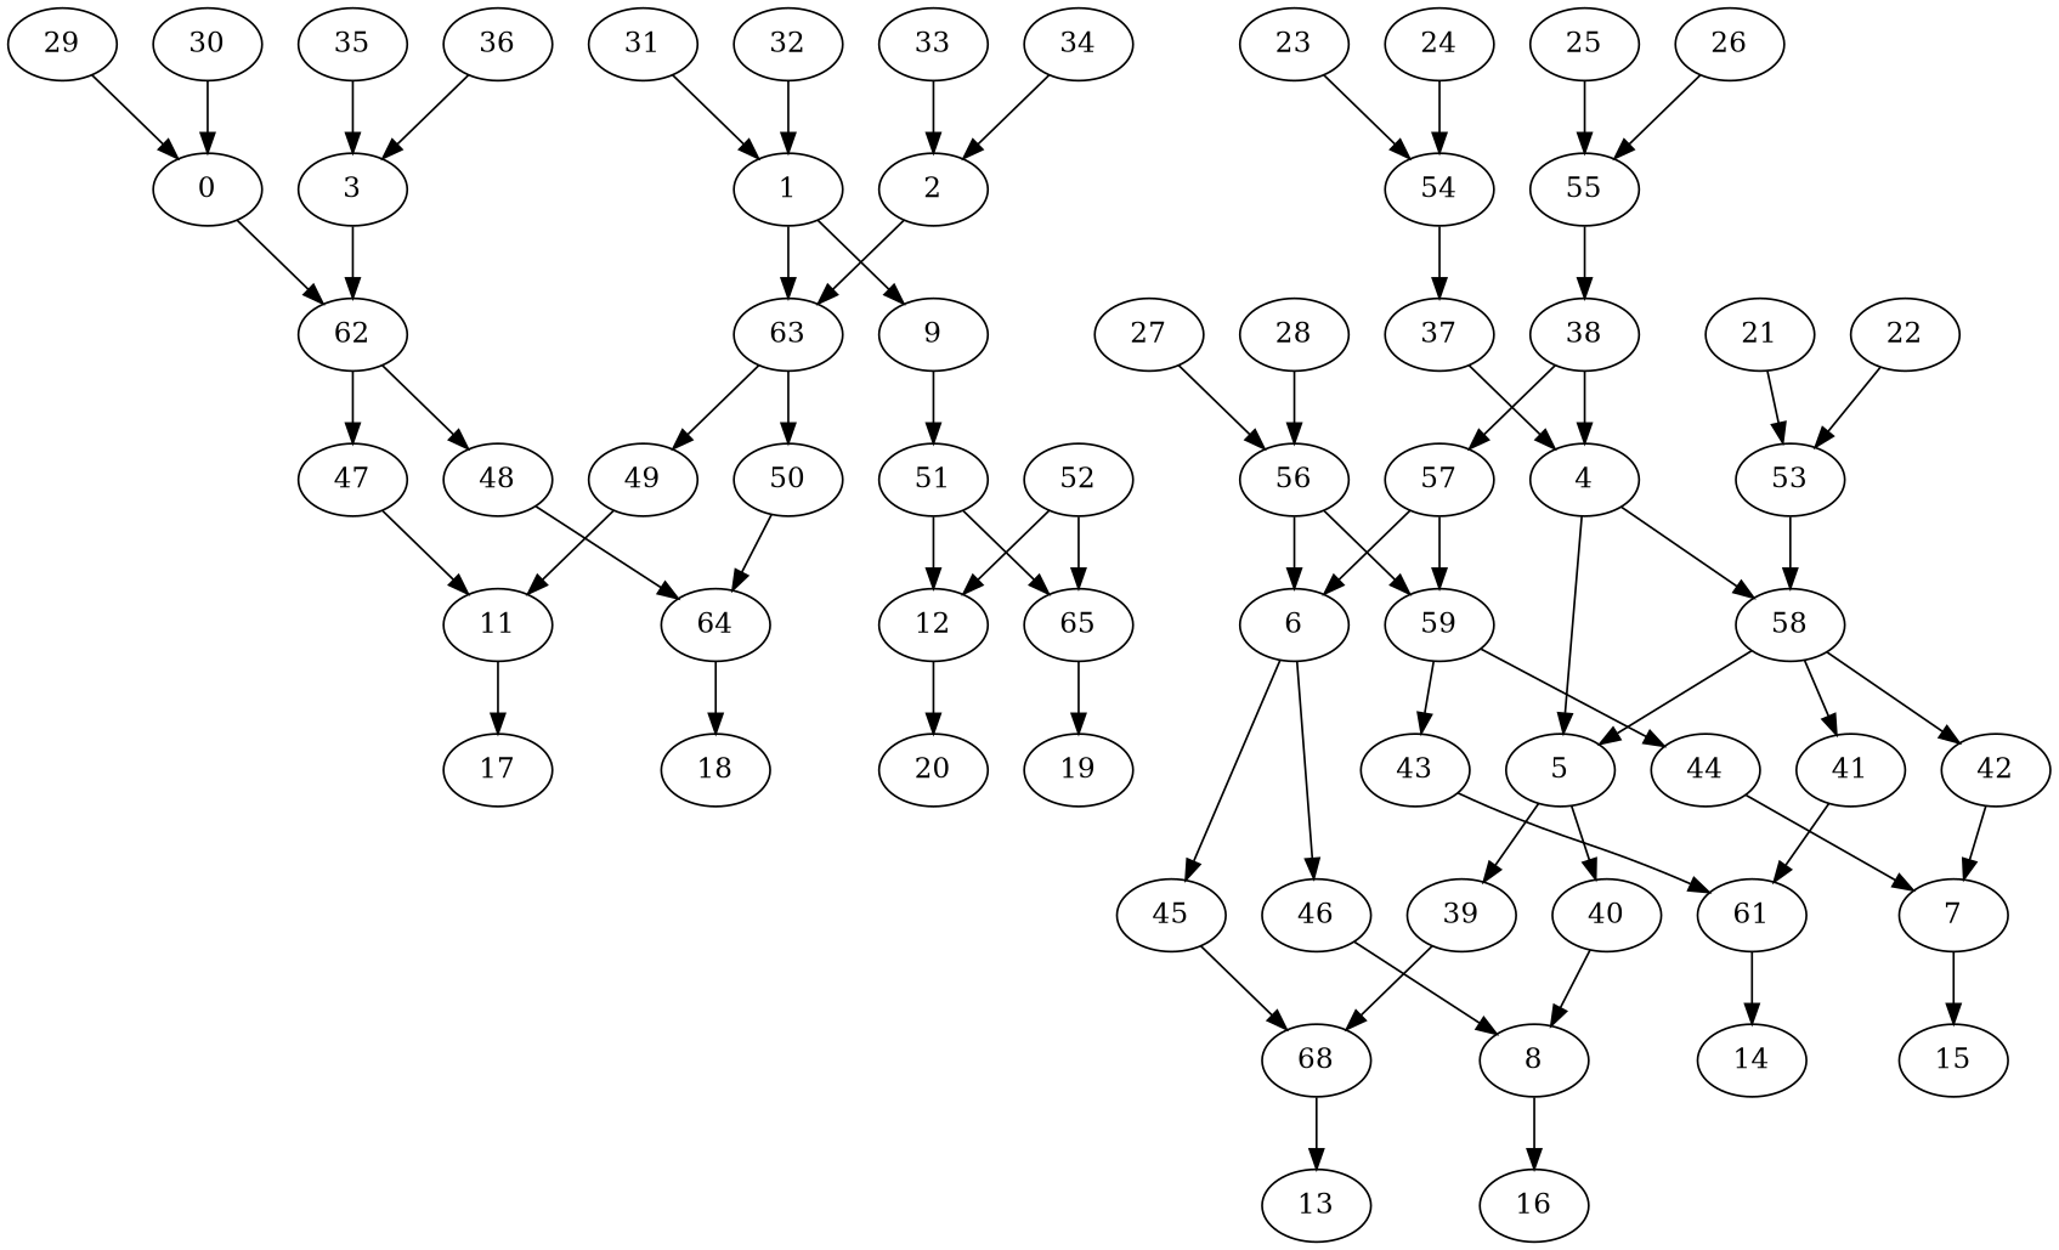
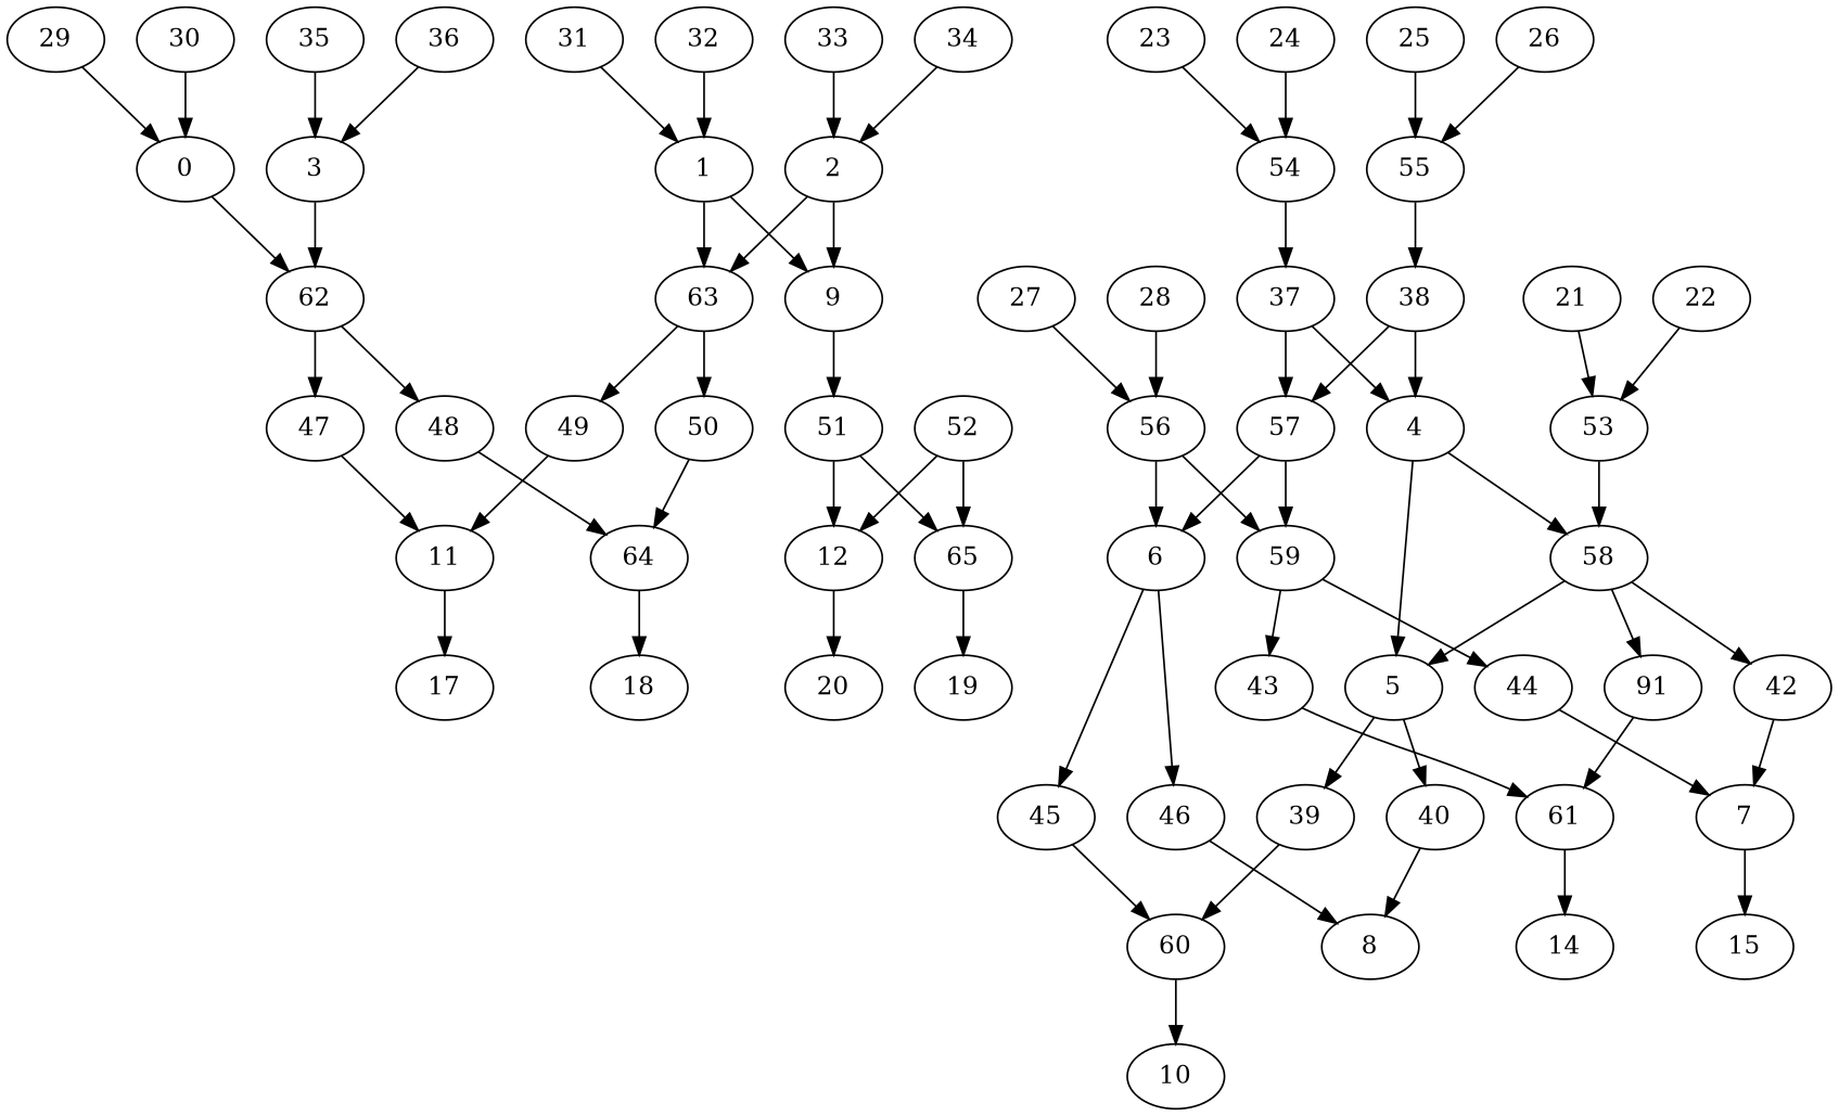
  digraph {
    0
    62
    47
    48
    1
    9
    63
    51
    49
    50
    2
    3
    4
    5
    58
    39
    40
-   41
+   41 [label=91]
    42
-   60 [label=68]
+   60
    8
    6
    45
    46
    7
    15
-   16
    12
    65
    52
    11
    17
    20
    21
    53
    22
    23
    54
    37
    24
    25
    55
    38
    26
    27
    56
    59
    28
    29
    30
    31
    32
    33
    34
    35
    36
    57
-   13
+   13 [label=10]
    61
    14
    43
    44
    64
    18
    19
    0 -> 62
    62 -> 47
    62 -> 48
    47 -> 11
    48 -> 64
    1 -> 9
    1 -> 63
    9 -> 51
    63 -> 49
    63 -> 50
    51 -> 12
    51 -> 65
    49 -> 11
    50 -> 64
+   2 -> 9
    2 -> 63
    3 -> 62
    4 -> 5
    4 -> 58
    5 -> 39
    5 -> 40
    58 -> 5
    58 -> 41
    58 -> 42
    39 -> 60
    40 -> 8
    41 -> 61
    42 -> 7
    60 -> 13
-   8 -> 16
    6 -> 45
    6 -> 46
    45 -> 60
    46 -> 8
    7 -> 15
    12 -> 20
    65 -> 19
    52 -> 12
    52 -> 65
    11 -> 17
    21 -> 53
    53 -> 58
    22 -> 53
    23 -> 54
    54 -> 37
    37 -> 4
+   37 -> 57
    24 -> 54
    25 -> 55
    55 -> 38
    38 -> 4
    38 -> 57
    26 -> 55
    27 -> 56
    56 -> 6
    56 -> 59
    59 -> 43
    59 -> 44
    28 -> 56
    29 -> 0
    30 -> 0
    31 -> 1
    32 -> 1
    33 -> 2
    34 -> 2
    35 -> 3
    36 -> 3
    57 -> 6
    57 -> 59
    61 -> 14
    43 -> 61
    44 -> 7
    64 -> 18
  }
